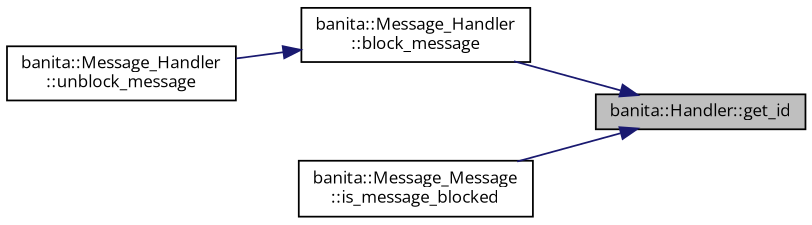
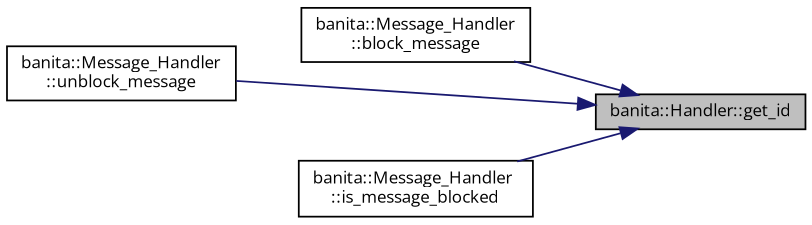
  digraph {
    fontname="Open Sans"
    rankdir=RL
    node [color=black fillcolor=white fontname="Open Sans" fontsize=10 shape=record style=filled]
    edge [color=midnightblue dir=back fontname="Open Sans" fontsize=10 labelfontname=Helvetica labelfontsize=10 style=solid]
    n1 [fillcolor=grey75 fontcolor=black height=0.2 label="banita::Handler::get_id" width=0.4]
    n2 [height=0.2 label="banita::Message_Handler\l::block_message" width=0.4]
    n3 [height=0.2 label="banita::Message_Handler\l::unblock_message" width=0.4]
-   n4 [height=0.2 label="banita::Message_Message\l::is_message_blocked" width=0.4]
+   n4 [height=0.2 label="banita::Message_Handler\l::is_message_blocked" width=0.4]
    n1 -> n2
-   n2 -> n3
+   n1 -> n3
    n1 -> n4
  }
